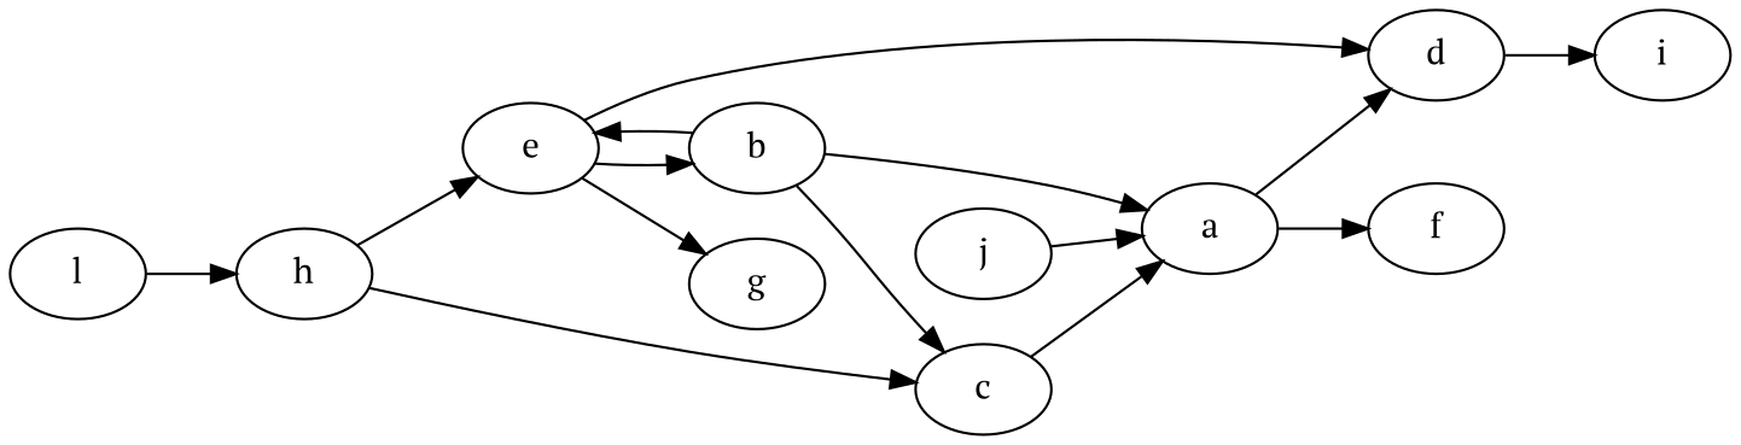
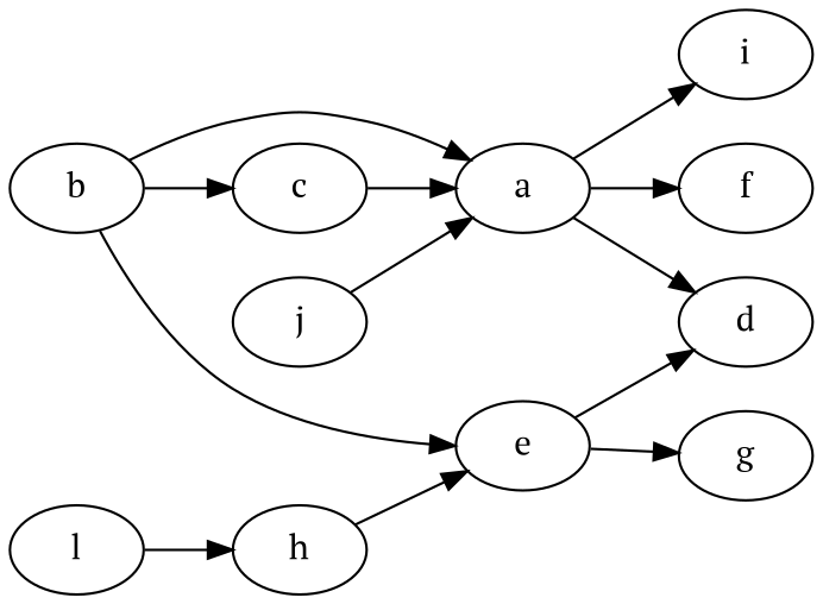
  digraph {
    fontname="PT Serif"
    rankdir=LR
    node [fontname="PT Serif"]
    edge [fontname="PT Serif"]
    e
    b
    g
    d
    a
    c
    h
    i
    f
    j
    l
-   e -> b
    e -> g
    e -> d
    b -> e
    b -> a
    b -> c
    a -> d
-   d -> i
+   a -> i
    a -> f
    c -> a
    h -> e
-   h -> c
    j -> a
    l -> h
  }
